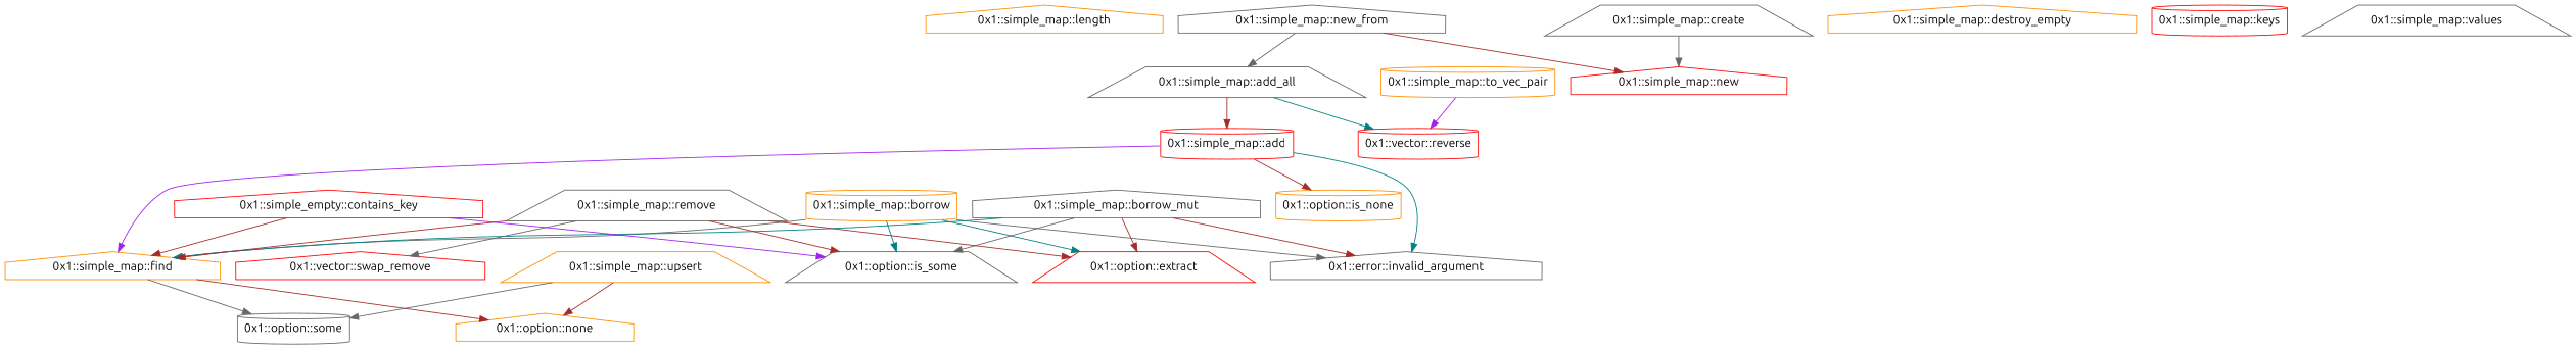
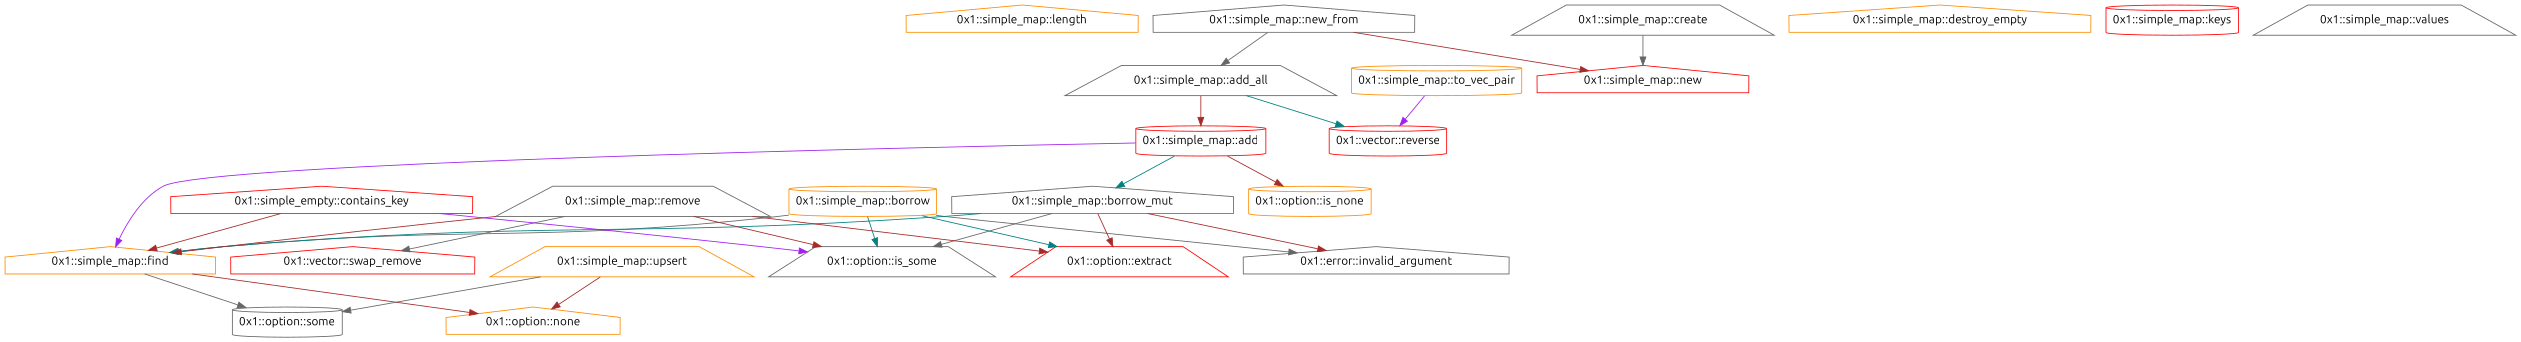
  digraph {
    fontname=Ubuntu
    node [color=gray40 fontname=Ubuntu shape=house]
    edge [color=brown fontname=Ubuntu]
    n1 [color=darkorange label="0x1::simple_map::length"]
    n2 [color=darkorange label="0x1::simple_map::borrow" shape=cylinder]
    n3 [color=darkorange label="0x1::simple_map::find"]
    n4 [label="0x1::option::is_some" shape=trapezium]
    n5 [color=red label="0x1::option::extract" shape=trapezium]
    n6 [label="0x1::error::invalid_argument"]
    n7 [label="0x1::option::some" shape=cylinder]
    n8 [color=darkorange label="0x1::option::none"]
    n9 [label="0x1::simple_map::borrow_mut"]
    n10 [color=darkorange label="0x1::simple_map::destroy_empty"]
    n11 [label="0x1::simple_map::remove" shape=trapezium]
    n12 [color=red label="0x1::vector::swap_remove"]
    n13 [color=red label="0x1::simple_map::add" shape=cylinder]
    n14 [color=darkorange label="0x1::option::is_none" shape=cylinder]
    n15 [label="0x1::simple_map::add_all" shape=trapezium]
    n16 [color=red label="0x1::vector::reverse" shape=cylinder]
    n17 [color=red label="0x1::simple_map::keys" shape=cylinder]
    n18 [label="0x1::simple_map::values" shape=trapezium]
    n19 [color=red label="0x1::simple_empty::contains_key"]
    n20 [label="0x1::simple_map::create" shape=trapezium]
    n21 [color=red label="0x1::simple_map::new"]
    n22 [label="0x1::simple_map::new_from"]
    n23 [color=darkorange label="0x1::simple_map::to_vec_pair" shape=cylinder]
    n24 [color=darkorange label="0x1::simple_map::upsert" shape=trapezium]
    n2 -> n3 [color=gray40]
    n2 -> n4 [color=teal]
    n2 -> n5 [color=teal]
    n2 -> n6 [color=gray40]
    n3 -> n7 [color=gray40]
    n3 -> n8
    n9 -> n3 [color=teal]
    n9 -> n4 [color=gray40]
    n9 -> n5
    n9 -> n6
    n11 -> n3
    n11 -> n4
    n11 -> n5
    n11 -> n12 [color=gray40]
    n13 -> n3 [color=purple]
-   n13 -> n6 [color=teal]
+   n13 -> n9 [color=teal]
    n13 -> n14
    n15 -> n13
    n15 -> n16 [color=teal]
    n19 -> n3
    n19 -> n4 [color=purple]
    n20 -> n21 [color=gray40]
    n22 -> n15 [color=gray40]
    n22 -> n21
    n23 -> n16 [color=purple]
    n24 -> n7 [color=gray40]
    n24 -> n8
  }
